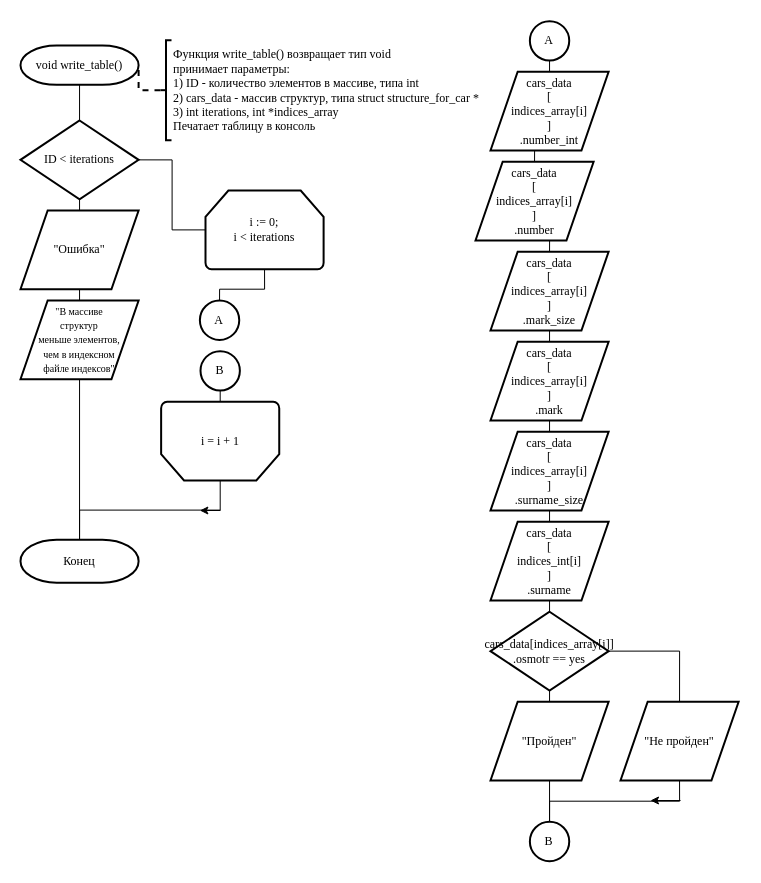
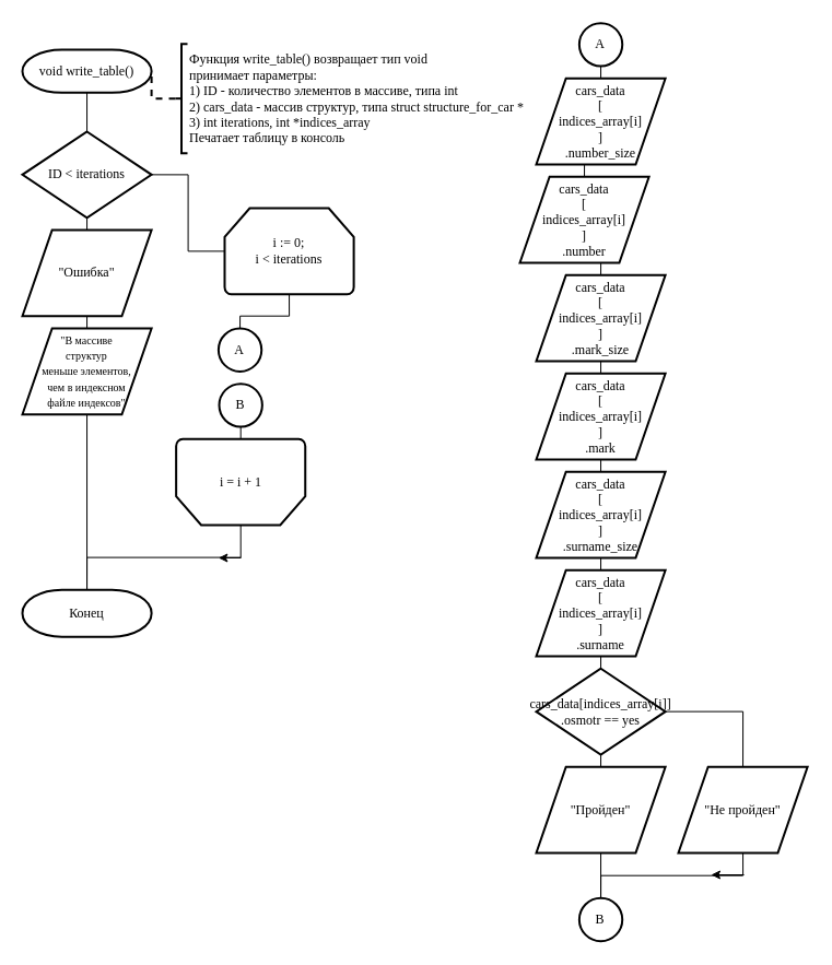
  <mxCell id="0" />
  <mxCell id="1" parent="0" />
  <mxCell id="2" style="edgeStyle=orthogonalEdgeStyle;rounded=0;orthogonalLoop=1;jettySize=auto;html=1;exitX=0.5;exitY=1;exitDx=0;exitDy=0;exitPerimeter=0;entryX=0.5;entryY=0;entryDx=0;entryDy=0;entryPerimeter=0;fontFamily=Times New Roman;endArrow=none;endFill=0;" edge="1" parent="1" source="3" target="6"><mxGeometry relative="1" as="geometry" /></mxCell>
  <mxCell id="3" value="void write_table()" style="strokeWidth=2;html=1;shape=mxgraph.flowchart.terminator;whiteSpace=wrap;fontFamily=Times New Roman;" vertex="1" parent="1"><mxGeometry x="20" y="45" width="118.11" height="39.37" as="geometry" /></mxCell>
  <mxCell id="4" style="edgeStyle=orthogonalEdgeStyle;rounded=0;orthogonalLoop=1;jettySize=auto;html=1;exitX=0.5;exitY=1;exitDx=0;exitDy=0;exitPerimeter=0;entryX=0.5;entryY=0;entryDx=0;entryDy=0;endArrow=none;endFill=0;fontFamily=Times New Roman;" edge="1" parent="1" source="6" target="8"><mxGeometry relative="1" as="geometry" /></mxCell>
  <mxCell id="5" style="edgeStyle=orthogonalEdgeStyle;rounded=0;orthogonalLoop=1;jettySize=auto;html=1;exitX=1;exitY=0.5;exitDx=0;exitDy=0;exitPerimeter=0;endArrow=none;endFill=0;fontFamily=Times New Roman;" edge="1" parent="1" source="6" target="10"><mxGeometry relative="1" as="geometry" /></mxCell>
  <mxCell id="6" value="ID &amp;lt; iterations" style="strokeWidth=2;html=1;shape=mxgraph.flowchart.decision;whiteSpace=wrap;fontFamily=Times New Roman;" vertex="1" parent="1"><mxGeometry x="20" y="120" width="118.11" height="78.74" as="geometry" /></mxCell>
  <mxCell id="7" style="edgeStyle=orthogonalEdgeStyle;rounded=0;orthogonalLoop=1;jettySize=auto;html=1;exitX=0.5;exitY=1;exitDx=0;exitDy=0;entryX=0.5;entryY=0;entryDx=0;entryDy=0;entryPerimeter=0;endArrow=none;endFill=0;fontFamily=Times New Roman;" edge="1" parent="1" source="41" target="32"><mxGeometry relative="1" as="geometry" /></mxCell>
  <mxCell id="8" value="&quot;Ошибка&quot;" style="shape=parallelogram;html=1;strokeWidth=2;perimeter=parallelogramPerimeter;whiteSpace=wrap;rounded=0;arcSize=12;size=0.23;fontFamily=Times New Roman;" vertex="1" parent="1"><mxGeometry x="20" y="210" width="118.11" height="78.74" as="geometry" /></mxCell>
  <mxCell id="9" style="edgeStyle=orthogonalEdgeStyle;rounded=0;orthogonalLoop=1;jettySize=auto;html=1;exitX=0.5;exitY=1;exitDx=0;exitDy=0;exitPerimeter=0;entryX=0.5;entryY=0;entryDx=0;entryDy=0;entryPerimeter=0;endArrow=none;endFill=0;fontFamily=Times New Roman;" edge="1" parent="1" source="10" target="36"><mxGeometry relative="1" as="geometry" /></mxCell>
  <mxCell id="10" value="i := 0;&lt;br&gt;i &amp;lt; iterations" style="strokeWidth=2;html=1;shape=mxgraph.flowchart.loop_limit;whiteSpace=wrap;rounded=0;fontFamily=Times New Roman;" vertex="1" parent="1"><mxGeometry x="205" y="190" width="118.11" height="78.74" as="geometry" /></mxCell>
  <mxCell id="11" style="edgeStyle=orthogonalEdgeStyle;rounded=0;orthogonalLoop=1;jettySize=auto;html=1;exitX=0.5;exitY=0;exitDx=0;exitDy=0;exitPerimeter=0;entryX=0.5;entryY=0;entryDx=0;entryDy=0;entryPerimeter=0;endArrow=none;endFill=0;fontFamily=Times New Roman;" edge="1" parent="1" source="12" target="32"><mxGeometry relative="1" as="geometry" /></mxCell>
  <mxCell id="12" value="i = i + 1" style="strokeWidth=2;html=1;shape=mxgraph.flowchart.loop_limit;whiteSpace=wrap;rounded=0;fontFamily=Times New Roman;flipV=1;" vertex="1" parent="1"><mxGeometry x="160.63" y="401.26" width="118.11" height="78.74" as="geometry" /></mxCell>
  <mxCell id="13" style="edgeStyle=orthogonalEdgeStyle;rounded=0;orthogonalLoop=1;jettySize=auto;html=1;exitX=0.5;exitY=1;exitDx=0;exitDy=0;entryX=0.5;entryY=0;entryDx=0;entryDy=0;endArrow=none;endFill=0;fontFamily=Times New Roman;" edge="1" parent="1" source="14" target="16"><mxGeometry relative="1" as="geometry" /></mxCell>
- <mxCell id="14" value="cars_data&lt;br&gt;[&lt;br&gt;indices_array[i]&lt;br&gt;]&lt;br&gt;.number_int" style="shape=parallelogram;html=1;strokeWidth=2;perimeter=parallelogramPerimeter;whiteSpace=wrap;rounded=0;arcSize=12;size=0.23;fontFamily=Times New Roman;" vertex="1" parent="1"><mxGeometry x="490" y="71.26" width="118.11" height="78.74" as="geometry" /></mxCell>
+ <mxCell id="14" value="cars_data&lt;br&gt;[&lt;br&gt;indices_array[i]&lt;br&gt;]&lt;br&gt;.number_size" style="shape=parallelogram;html=1;strokeWidth=2;perimeter=parallelogramPerimeter;whiteSpace=wrap;rounded=0;arcSize=12;size=0.23;fontFamily=Times New Roman;" vertex="1" parent="1"><mxGeometry x="490" y="71.26" width="118.11" height="78.74" as="geometry" /></mxCell>
  <mxCell id="15" style="edgeStyle=orthogonalEdgeStyle;rounded=0;orthogonalLoop=1;jettySize=auto;html=1;exitX=0.5;exitY=1;exitDx=0;exitDy=0;entryX=0.5;entryY=0;entryDx=0;entryDy=0;endArrow=none;endFill=0;fontFamily=Times New Roman;" edge="1" parent="1" source="16" target="18"><mxGeometry relative="1" as="geometry" /></mxCell>
  <mxCell id="16" value="cars_data&lt;br&gt;[&lt;br&gt;indices_array[i]&lt;br&gt;]&lt;br&gt;.number" style="shape=parallelogram;html=1;strokeWidth=2;perimeter=parallelogramPerimeter;whiteSpace=wrap;rounded=0;arcSize=12;size=0.23;fontFamily=Times New Roman;" vertex="1" parent="1"><mxGeometry x="475" y="161.26" width="118.11" height="78.74" as="geometry" /></mxCell>
  <mxCell id="17" style="edgeStyle=orthogonalEdgeStyle;rounded=0;orthogonalLoop=1;jettySize=auto;html=1;exitX=0.5;exitY=1;exitDx=0;exitDy=0;entryX=0.5;entryY=0;entryDx=0;entryDy=0;endArrow=none;endFill=0;fontFamily=Times New Roman;" edge="1" parent="1" source="18" target="20"><mxGeometry relative="1" as="geometry" /></mxCell>
  <mxCell id="18" value="cars_data&lt;br&gt;[&lt;br&gt;indices_array[i]&lt;br&gt;]&lt;br&gt;.mark_size" style="shape=parallelogram;html=1;strokeWidth=2;perimeter=parallelogramPerimeter;whiteSpace=wrap;rounded=0;arcSize=12;size=0.23;fontFamily=Times New Roman;" vertex="1" parent="1"><mxGeometry x="490" y="251.26" width="118.11" height="78.74" as="geometry" /></mxCell>
  <mxCell id="19" style="edgeStyle=orthogonalEdgeStyle;rounded=0;orthogonalLoop=1;jettySize=auto;html=1;exitX=0.5;exitY=1;exitDx=0;exitDy=0;entryX=0.5;entryY=0;entryDx=0;entryDy=0;endArrow=none;endFill=0;fontFamily=Times New Roman;" edge="1" parent="1" source="20" target="22"><mxGeometry relative="1" as="geometry" /></mxCell>
  <mxCell id="20" value="cars_data&lt;br&gt;[&lt;br&gt;indices_array[i]&lt;br&gt;]&lt;br&gt;.mark" style="shape=parallelogram;html=1;strokeWidth=2;perimeter=parallelogramPerimeter;whiteSpace=wrap;rounded=0;arcSize=12;size=0.23;fontFamily=Times New Roman;" vertex="1" parent="1"><mxGeometry x="490" y="341.26" width="118.11" height="78.74" as="geometry" /></mxCell>
  <mxCell id="21" style="edgeStyle=orthogonalEdgeStyle;rounded=0;orthogonalLoop=1;jettySize=auto;html=1;exitX=0.5;exitY=1;exitDx=0;exitDy=0;entryX=0.5;entryY=0;entryDx=0;entryDy=0;endArrow=none;endFill=0;fontFamily=Times New Roman;" edge="1" parent="1" source="22" target="24"><mxGeometry relative="1" as="geometry" /></mxCell>
  <mxCell id="22" value="cars_data&lt;br&gt;[&lt;br&gt;indices_array[i]&lt;br&gt;]&lt;br&gt;.surname_size" style="shape=parallelogram;html=1;strokeWidth=2;perimeter=parallelogramPerimeter;whiteSpace=wrap;rounded=0;arcSize=12;size=0.23;fontFamily=Times New Roman;" vertex="1" parent="1"><mxGeometry x="490" y="431.26" width="118.11" height="78.74" as="geometry" /></mxCell>
  <mxCell id="23" style="edgeStyle=orthogonalEdgeStyle;rounded=0;orthogonalLoop=1;jettySize=auto;html=1;exitX=0.5;exitY=1;exitDx=0;exitDy=0;entryX=0.5;entryY=0;entryDx=0;entryDy=0;entryPerimeter=0;endArrow=none;endFill=0;fontFamily=Times New Roman;" edge="1" parent="1" source="24" target="27"><mxGeometry relative="1" as="geometry" /></mxCell>
- <mxCell id="24" value="cars_data&lt;br&gt;[&lt;br&gt;indices_int[i]&lt;br&gt;]&lt;br&gt;.surname" style="shape=parallelogram;html=1;strokeWidth=2;perimeter=parallelogramPerimeter;whiteSpace=wrap;rounded=0;arcSize=12;size=0.23;fontFamily=Times New Roman;" vertex="1" parent="1"><mxGeometry x="490" y="521.26" width="118.11" height="78.74" as="geometry" /></mxCell>
+ <mxCell id="24" value="cars_data&lt;br&gt;[&lt;br&gt;indices_array[i]&lt;br&gt;]&lt;br&gt;.surname" style="shape=parallelogram;html=1;strokeWidth=2;perimeter=parallelogramPerimeter;whiteSpace=wrap;rounded=0;arcSize=12;size=0.23;fontFamily=Times New Roman;" vertex="1" parent="1"><mxGeometry x="490" y="521.26" width="118.11" height="78.74" as="geometry" /></mxCell>
  <mxCell id="25" style="edgeStyle=orthogonalEdgeStyle;rounded=0;orthogonalLoop=1;jettySize=auto;html=1;exitX=0.5;exitY=1;exitDx=0;exitDy=0;exitPerimeter=0;entryX=0.5;entryY=0;entryDx=0;entryDy=0;endArrow=none;endFill=0;fontFamily=Times New Roman;" edge="1" parent="1" source="27" target="29"><mxGeometry relative="1" as="geometry" /></mxCell>
  <mxCell id="26" style="edgeStyle=orthogonalEdgeStyle;rounded=0;orthogonalLoop=1;jettySize=auto;html=1;exitX=1;exitY=0.5;exitDx=0;exitDy=0;exitPerimeter=0;entryX=0.5;entryY=0;entryDx=0;entryDy=0;endArrow=none;endFill=0;fontFamily=Times New Roman;" edge="1" parent="1" source="27" target="31"><mxGeometry relative="1" as="geometry" /></mxCell>
  <mxCell id="27" value="cars_data[indices_array[i]]&lt;br&gt;.osmotr == yes" style="strokeWidth=2;html=1;shape=mxgraph.flowchart.decision;whiteSpace=wrap;fontFamily=Times New Roman;" vertex="1" parent="1"><mxGeometry x="490" y="611.26" width="118.11" height="78.74" as="geometry" /></mxCell>
  <mxCell id="28" style="edgeStyle=orthogonalEdgeStyle;rounded=0;orthogonalLoop=1;jettySize=auto;html=1;exitX=0.5;exitY=1;exitDx=0;exitDy=0;entryX=0.5;entryY=0;entryDx=0;entryDy=0;entryPerimeter=0;endArrow=none;endFill=0;fontFamily=Times New Roman;" edge="1" parent="1" source="29" target="33"><mxGeometry relative="1" as="geometry" /></mxCell>
  <mxCell id="29" value="&quot;Пройден&quot;" style="shape=parallelogram;html=1;strokeWidth=2;perimeter=parallelogramPerimeter;whiteSpace=wrap;rounded=0;arcSize=12;size=0.23;fontFamily=Times New Roman;" vertex="1" parent="1"><mxGeometry x="490" y="701.26" width="118.11" height="78.74" as="geometry" /></mxCell>
  <mxCell id="30" style="edgeStyle=orthogonalEdgeStyle;rounded=0;orthogonalLoop=1;jettySize=auto;html=1;exitX=0.5;exitY=1;exitDx=0;exitDy=0;entryX=0.5;entryY=0;entryDx=0;entryDy=0;entryPerimeter=0;endArrow=none;endFill=0;fontFamily=Times New Roman;" edge="1" parent="1" source="31" target="33"><mxGeometry relative="1" as="geometry" /></mxCell>
  <mxCell id="31" value="&quot;Не пройден&quot;" style="shape=parallelogram;html=1;strokeWidth=2;perimeter=parallelogramPerimeter;whiteSpace=wrap;rounded=0;arcSize=12;size=0.23;fontFamily=Times New Roman;" vertex="1" parent="1"><mxGeometry x="620" y="701.26" width="118.11" height="78.74" as="geometry" /></mxCell>
  <mxCell id="32" value="Конец" style="strokeWidth=2;html=1;shape=mxgraph.flowchart.terminator;whiteSpace=wrap;fontFamily=Times New Roman;" vertex="1" parent="1"><mxGeometry x="20" y="539.13" width="118.11" height="43" as="geometry" /></mxCell>
  <mxCell id="33" value="B" style="strokeWidth=2;html=1;shape=mxgraph.flowchart.start_2;whiteSpace=wrap;rounded=0;fontFamily=Times New Roman;" vertex="1" parent="1"><mxGeometry x="529.37" y="821.26" width="39.37" height="39.37" as="geometry" /></mxCell>
  <mxCell id="34" style="edgeStyle=orthogonalEdgeStyle;rounded=0;orthogonalLoop=1;jettySize=auto;html=1;exitX=0.5;exitY=1;exitDx=0;exitDy=0;exitPerimeter=0;entryX=0.5;entryY=0;entryDx=0;entryDy=0;endArrow=none;endFill=0;fontFamily=Times New Roman;" edge="1" parent="1" source="35" target="14"><mxGeometry relative="1" as="geometry" /></mxCell>
  <mxCell id="35" value="A" style="strokeWidth=2;html=1;shape=mxgraph.flowchart.start_2;whiteSpace=wrap;rounded=0;fontFamily=Times New Roman;" vertex="1" parent="1"><mxGeometry x="529.37" y="20.63" width="39.37" height="39.37" as="geometry" /></mxCell>
  <mxCell id="36" value="A" style="strokeWidth=2;html=1;shape=mxgraph.flowchart.start_2;whiteSpace=wrap;rounded=0;fontFamily=Times New Roman;" vertex="1" parent="1"><mxGeometry x="199.37" y="300" width="39.37" height="39.37" as="geometry" /></mxCell>
  <mxCell id="37" style="edgeStyle=orthogonalEdgeStyle;rounded=0;orthogonalLoop=1;jettySize=auto;html=1;exitX=0.5;exitY=1;exitDx=0;exitDy=0;exitPerimeter=0;entryX=0.5;entryY=1;entryDx=0;entryDy=0;entryPerimeter=0;endArrow=none;endFill=0;fontFamily=Times New Roman;" edge="1" parent="1" source="38" target="12"><mxGeometry relative="1" as="geometry" /></mxCell>
  <mxCell id="38" value="B" style="strokeWidth=2;html=1;shape=mxgraph.flowchart.start_2;whiteSpace=wrap;rounded=0;fontFamily=Times New Roman;" vertex="1" parent="1"><mxGeometry x="200" y="350.63" width="39.37" height="39.37" as="geometry" /></mxCell>
  <mxCell id="39" style="edgeStyle=orthogonalEdgeStyle;rounded=0;orthogonalLoop=1;jettySize=auto;html=1;exitX=0;exitY=0.5;exitDx=0;exitDy=0;exitPerimeter=0;entryX=1;entryY=0.5;entryDx=0;entryDy=0;entryPerimeter=0;endArrow=none;endFill=0;fontFamily=Times New Roman;dashed=1;strokeWidth=2;" edge="1" parent="1" source="40" target="3"><mxGeometry relative="1" as="geometry" /></mxCell>
  <mxCell id="40" value="Функция write_table() возвращает тип void&lt;br&gt;принимает параметры:&lt;br&gt;1) ID - количество элементов в массиве, типа int&lt;br&gt;2) cars_data - массив структур, типа struct structure_for_car *&lt;br&gt;3) int iterations, int *indices_array&lt;br&gt;Печатает таблицу в консоль" style="strokeWidth=2;html=1;shape=mxgraph.flowchart.annotation_2;align=left;labelPosition=right;pointerEvents=1;rounded=0;fontFamily=Times New Roman;" vertex="1" parent="1"><mxGeometry x="160" y="39.68" width="11" height="100" as="geometry" /></mxCell>
  <mxCell id="41" value="&lt;font style=&quot;font-size: 10px&quot;&gt;&quot;В массиве&lt;br&gt;структур&lt;br&gt;меньше элементов, &lt;br&gt;чем в индексном &lt;br&gt;файле индексов&quot;&lt;/font&gt;" style="shape=parallelogram;html=1;strokeWidth=2;perimeter=parallelogramPerimeter;whiteSpace=wrap;rounded=0;arcSize=12;size=0.23;fontFamily=Times New Roman;" vertex="1" parent="1"><mxGeometry x="20" y="300" width="118.11" height="78.74" as="geometry" /></mxCell>
  <mxCell id="42" style="edgeStyle=orthogonalEdgeStyle;rounded=0;orthogonalLoop=1;jettySize=auto;html=1;exitX=0.5;exitY=1;exitDx=0;exitDy=0;entryX=0.5;entryY=0;entryDx=0;entryDy=0;entryPerimeter=0;endArrow=none;endFill=0;fontFamily=Times New Roman;" edge="1" parent="1" source="8" target="41"><mxGeometry relative="1" as="geometry"><mxPoint x="79.055" y="288.74" as="sourcePoint" /><mxPoint x="79.055" y="527" as="targetPoint" /></mxGeometry></mxCell>
  <mxCell id="43" value="" style="endArrow=classic;html=1;strokeWidth=1;fontFamily=Times New Roman;" edge="1" parent="1"><mxGeometry width="50" height="50" relative="1" as="geometry"><mxPoint x="680" y="800" as="sourcePoint" /><mxPoint x="650" y="800" as="targetPoint" /></mxGeometry></mxCell>
  <mxCell id="44" value="" style="endArrow=classic;html=1;strokeWidth=1;fontFamily=Times New Roman;" edge="1" parent="1"><mxGeometry width="50" height="50" relative="1" as="geometry"><mxPoint x="220" y="510" as="sourcePoint" /><mxPoint x="199.37" y="510" as="targetPoint" /></mxGeometry></mxCell>
